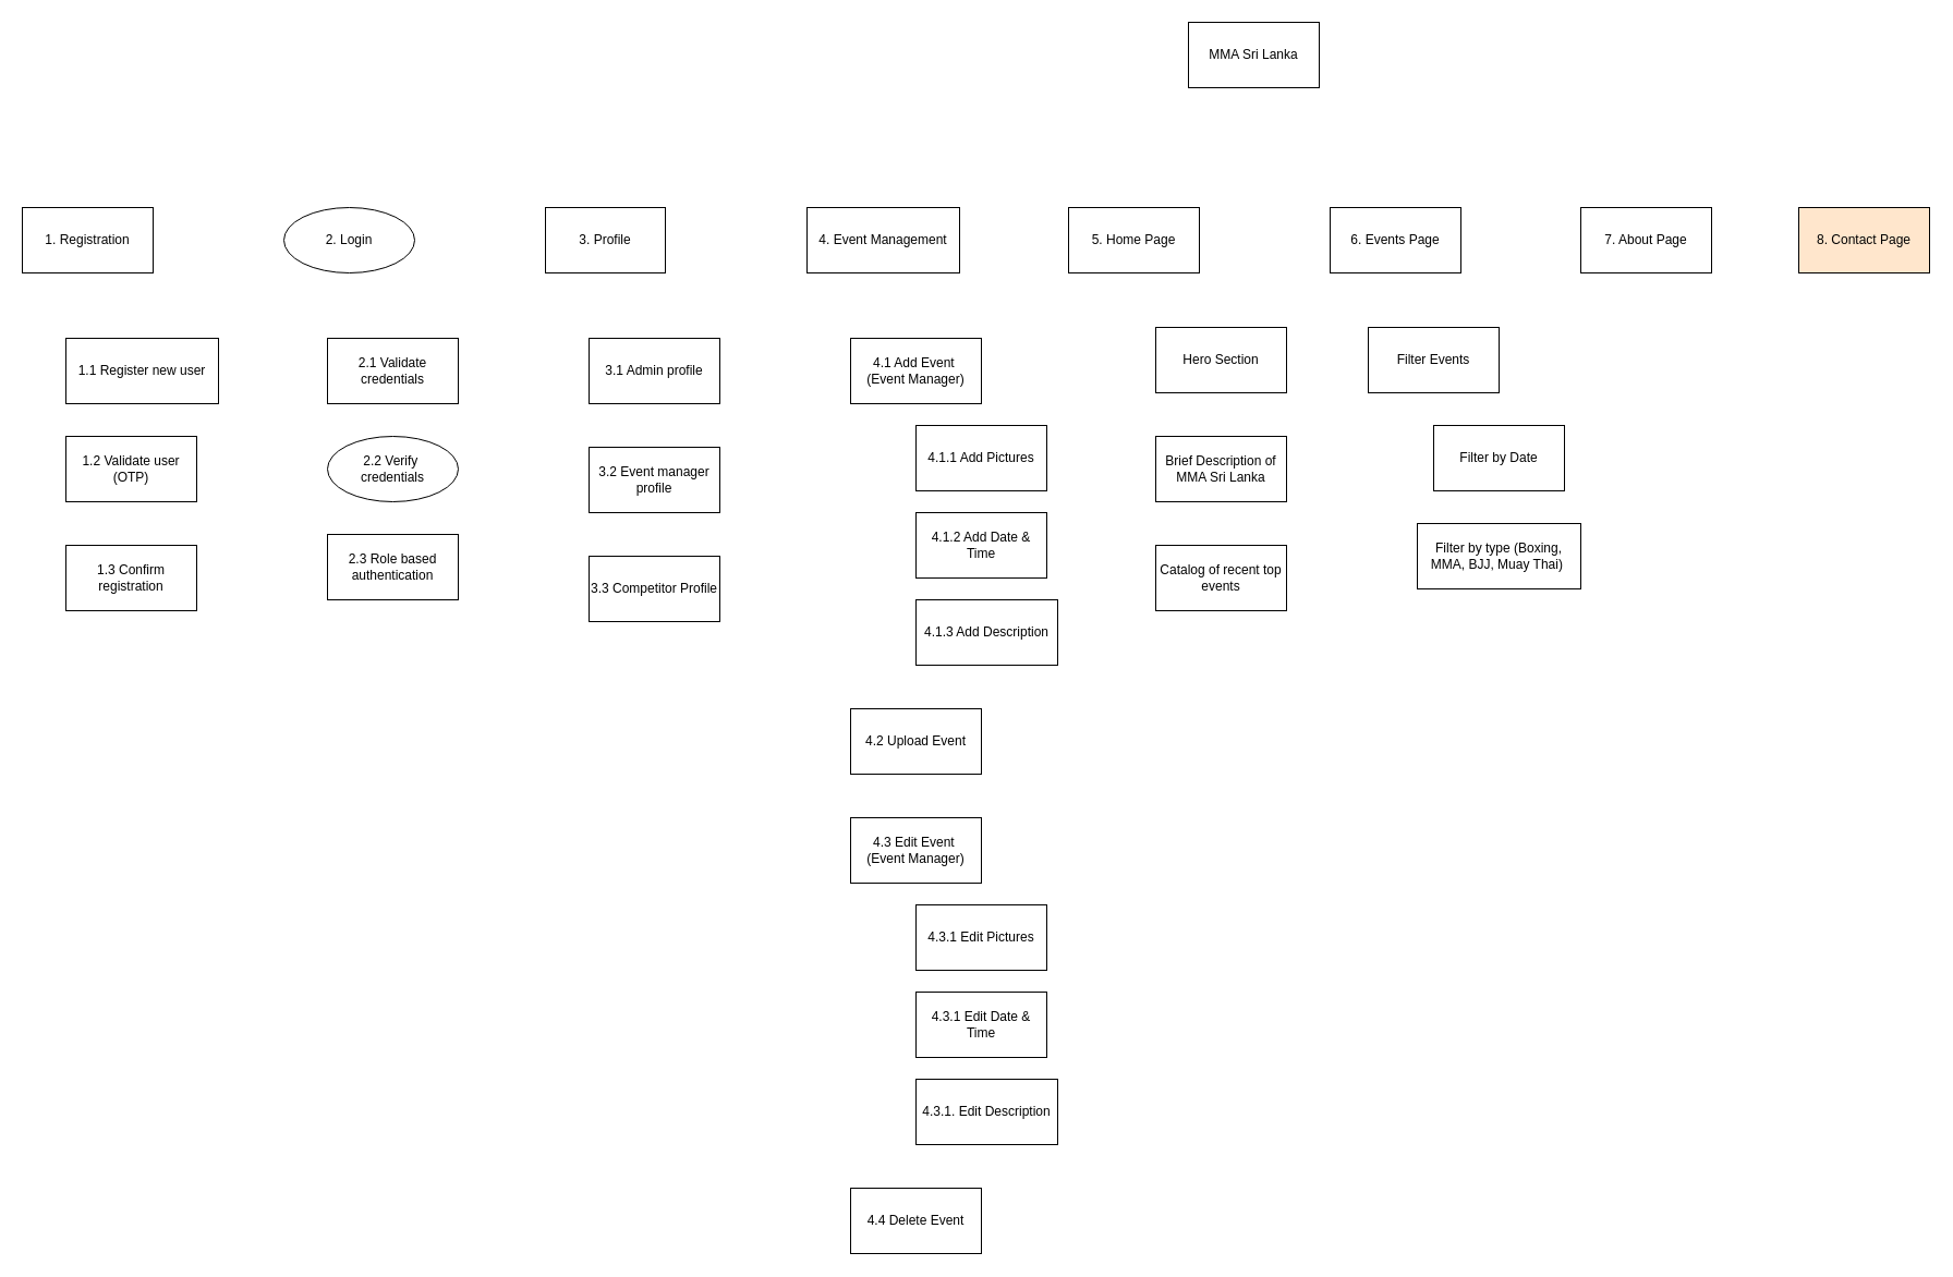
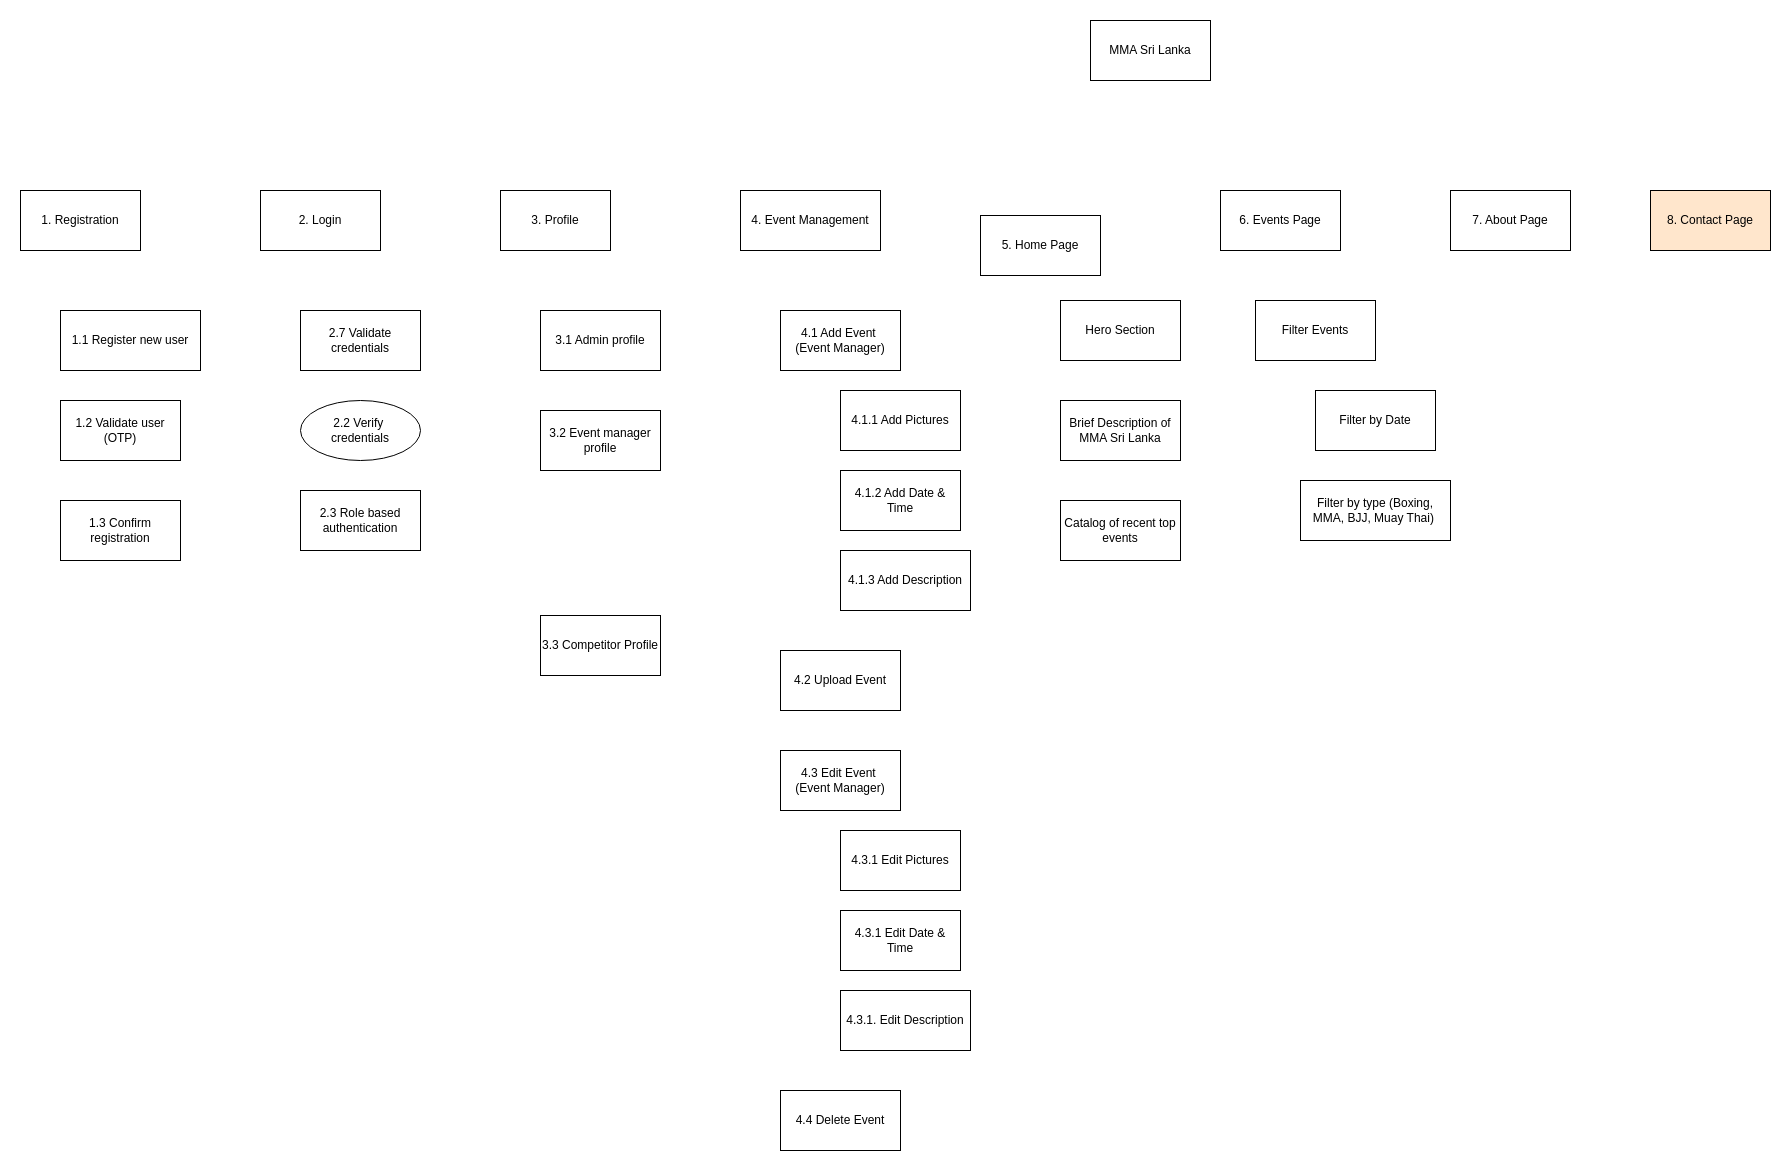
  <mxCell id="0" />
  <mxCell id="1" parent="0" />
  <mxCell id="2" value="MMA Sri Lanka" style="rounded=0;whiteSpace=wrap;html=1;" parent="1" vertex="1"><mxGeometry x="1090" y="20" width="120" height="60" as="geometry" /></mxCell>
  <mxCell id="3" value="1. Registration" style="rounded=0;whiteSpace=wrap;html=1;" parent="1" vertex="1"><mxGeometry x="20" y="190" width="120" height="60" as="geometry" /></mxCell>
- <mxCell id="4" value="2. Login" style="ellipse;whiteSpace=wrap;html=1;" parent="1" vertex="1"><mxGeometry x="260" y="190" width="120" height="60" as="geometry" /></mxCell>
+ <mxCell id="4" value="2. Login" style="rounded=0;whiteSpace=wrap;html=1;" parent="1" vertex="1"><mxGeometry x="260" y="190" width="120" height="60" as="geometry" /></mxCell>
  <mxCell id="5" value="4. Event Management" style="rounded=0;whiteSpace=wrap;html=1;" parent="1" vertex="1"><mxGeometry x="740" y="190" width="140" height="60" as="geometry" /></mxCell>
  <mxCell id="6" value="3. Profile" style="rounded=0;whiteSpace=wrap;html=1;" parent="1" vertex="1"><mxGeometry x="500" y="190" width="110" height="60" as="geometry" /></mxCell>
- <mxCell id="7" value="5. Home Page" style="rounded=0;whiteSpace=wrap;html=1;" vertex="1" parent="1"><mxGeometry x="980" y="190" width="120" height="60" as="geometry" /></mxCell>
+ <mxCell id="7" value="5. Home Page" style="rounded=0;whiteSpace=wrap;html=1;" vertex="1" parent="1"><mxGeometry x="980" y="215" width="120" height="60" as="geometry" /></mxCell>
  <mxCell id="8" value="6. Events Page" style="rounded=0;whiteSpace=wrap;html=1;" vertex="1" parent="1"><mxGeometry x="1220" y="190" width="120" height="60" as="geometry" /></mxCell>
  <mxCell id="9" value="8. Contact Page" style="rounded=0;whiteSpace=wrap;html=1;fillColor=#ffe6cc;" vertex="1" parent="1"><mxGeometry x="1650" y="190" width="120" height="60" as="geometry" /></mxCell>
  <mxCell id="10" value="7. About Page" style="rounded=0;whiteSpace=wrap;html=1;" vertex="1" parent="1"><mxGeometry x="1450" y="190" width="120" height="60" as="geometry" /></mxCell>
  <mxCell id="11" value="1.1 Register new user" style="rounded=0;whiteSpace=wrap;html=1;fontStyle=0" vertex="1" parent="1"><mxGeometry x="60" y="310" width="140" height="60" as="geometry" /></mxCell>
  <mxCell id="12" value="1.2 Validate user (OTP)" style="rounded=0;whiteSpace=wrap;html=1;fontStyle=0" vertex="1" parent="1"><mxGeometry x="60" y="400" width="120" height="60" as="geometry" /></mxCell>
  <mxCell id="13" value="1.3 Confirm registration" style="rounded=0;whiteSpace=wrap;html=1;fontStyle=0" vertex="1" parent="1"><mxGeometry x="60" y="500" width="120" height="60" as="geometry" /></mxCell>
  <mxCell id="14" value="2.3 Role based authentication" style="rounded=0;whiteSpace=wrap;html=1;" vertex="1" parent="1"><mxGeometry x="300" y="490" width="120" height="60" as="geometry" /></mxCell>
- <mxCell id="15" value="2.1 Validate credentials" style="rounded=0;whiteSpace=wrap;html=1;" vertex="1" parent="1"><mxGeometry x="300" y="310" width="120" height="60" as="geometry" /></mxCell>
+ <mxCell id="15" value="2.7 Validate credentials" style="rounded=0;whiteSpace=wrap;html=1;" vertex="1" parent="1"><mxGeometry x="300" y="310" width="120" height="60" as="geometry" /></mxCell>
  <mxCell id="16" value="2.2 Verify&amp;nbsp;&lt;div&gt;credentials&lt;/div&gt;" style="ellipse;whiteSpace=wrap;html=1;" vertex="1" parent="1"><mxGeometry x="300" y="400" width="120" height="60" as="geometry" /></mxCell>
  <mxCell id="17" value="3.1 Admin profile" style="rounded=0;whiteSpace=wrap;html=1;" vertex="1" parent="1"><mxGeometry x="540" y="310" width="120" height="60" as="geometry" /></mxCell>
  <mxCell id="18" value="3.2 Event manager&lt;div&gt;profile&lt;/div&gt;" style="rounded=0;whiteSpace=wrap;html=1;" vertex="1" parent="1"><mxGeometry x="540" y="410" width="120" height="60" as="geometry" /></mxCell>
- <mxCell id="19" value="3.3 Competitor Profile" style="rounded=0;whiteSpace=wrap;html=1;" vertex="1" parent="1"><mxGeometry x="540" y="510" width="120" height="60" as="geometry" /></mxCell>
+ <mxCell id="19" value="3.3 Competitor Profile" style="rounded=0;whiteSpace=wrap;html=1;" vertex="1" parent="1"><mxGeometry x="540" y="615" width="120" height="60" as="geometry" /></mxCell>
  <mxCell id="20" value="4.1 Add Event&amp;nbsp;&lt;div&gt;(Event Manager)&lt;/div&gt;" style="rounded=0;whiteSpace=wrap;html=1;" vertex="1" parent="1"><mxGeometry x="780" y="310" width="120" height="60" as="geometry" /></mxCell>
  <mxCell id="21" value="4.1.1 Add Pictures" style="rounded=0;whiteSpace=wrap;html=1;" vertex="1" parent="1"><mxGeometry x="840" y="390" width="120" height="60" as="geometry" /></mxCell>
  <mxCell id="22" value="4.1.2 Add Date &amp;amp; Time" style="rounded=0;whiteSpace=wrap;html=1;" vertex="1" parent="1"><mxGeometry x="840" y="470" width="120" height="60" as="geometry" /></mxCell>
  <mxCell id="23" value="4.1.3 Add Description" style="rounded=0;whiteSpace=wrap;html=1;" vertex="1" parent="1"><mxGeometry x="840" y="550" width="130" height="60" as="geometry" /></mxCell>
  <mxCell id="24" value="4.2 Upload Event" style="rounded=0;whiteSpace=wrap;html=1;" vertex="1" parent="1"><mxGeometry x="780" y="650" width="120" height="60" as="geometry" /></mxCell>
  <mxCell id="25" value="4.3 Edit Event&amp;nbsp;&lt;div&gt;(Event Manager)&lt;/div&gt;" style="rounded=0;whiteSpace=wrap;html=1;" vertex="1" parent="1"><mxGeometry x="780" y="750" width="120" height="60" as="geometry" /></mxCell>
  <mxCell id="26" value="4.3.1 Edit Pictures" style="rounded=0;whiteSpace=wrap;html=1;" vertex="1" parent="1"><mxGeometry x="840" y="830" width="120" height="60" as="geometry" /></mxCell>
  <mxCell id="27" value="4.3.1 Edit Date &amp;amp; Time" style="rounded=0;whiteSpace=wrap;html=1;" vertex="1" parent="1"><mxGeometry x="840" y="910" width="120" height="60" as="geometry" /></mxCell>
  <mxCell id="28" value="4.3.1. Edit Description" style="rounded=0;whiteSpace=wrap;html=1;" vertex="1" parent="1"><mxGeometry x="840" y="990" width="130" height="60" as="geometry" /></mxCell>
  <mxCell id="29" value="4.4 Delete Event" style="rounded=0;whiteSpace=wrap;html=1;" vertex="1" parent="1"><mxGeometry x="780" y="1090" width="120" height="60" as="geometry" /></mxCell>
  <mxCell id="30" value="Hero Section" style="rounded=0;whiteSpace=wrap;html=1;" vertex="1" parent="1"><mxGeometry x="1060" y="300" width="120" height="60" as="geometry" /></mxCell>
  <mxCell id="31" value="Brief Description of MMA Sri Lanka" style="rounded=0;whiteSpace=wrap;html=1;" vertex="1" parent="1"><mxGeometry x="1060" y="400" width="120" height="60" as="geometry" /></mxCell>
  <mxCell id="32" value="Catalog of recent top events" style="rounded=0;whiteSpace=wrap;html=1;" vertex="1" parent="1"><mxGeometry x="1060" y="500" width="120" height="60" as="geometry" /></mxCell>
  <mxCell id="33" value="Filter Events" style="rounded=0;whiteSpace=wrap;html=1;" vertex="1" parent="1"><mxGeometry x="1255" y="300" width="120" height="60" as="geometry" /></mxCell>
  <mxCell id="34" value="Filter by Date" style="rounded=0;whiteSpace=wrap;html=1;" vertex="1" parent="1"><mxGeometry x="1315" y="390" width="120" height="60" as="geometry" /></mxCell>
  <mxCell id="35" value="Filter by type (Boxing, MMA, BJJ, Muay Thai)&amp;nbsp;" style="rounded=0;whiteSpace=wrap;html=1;" vertex="1" parent="1"><mxGeometry x="1300" y="480" width="150" height="60" as="geometry" /></mxCell>
